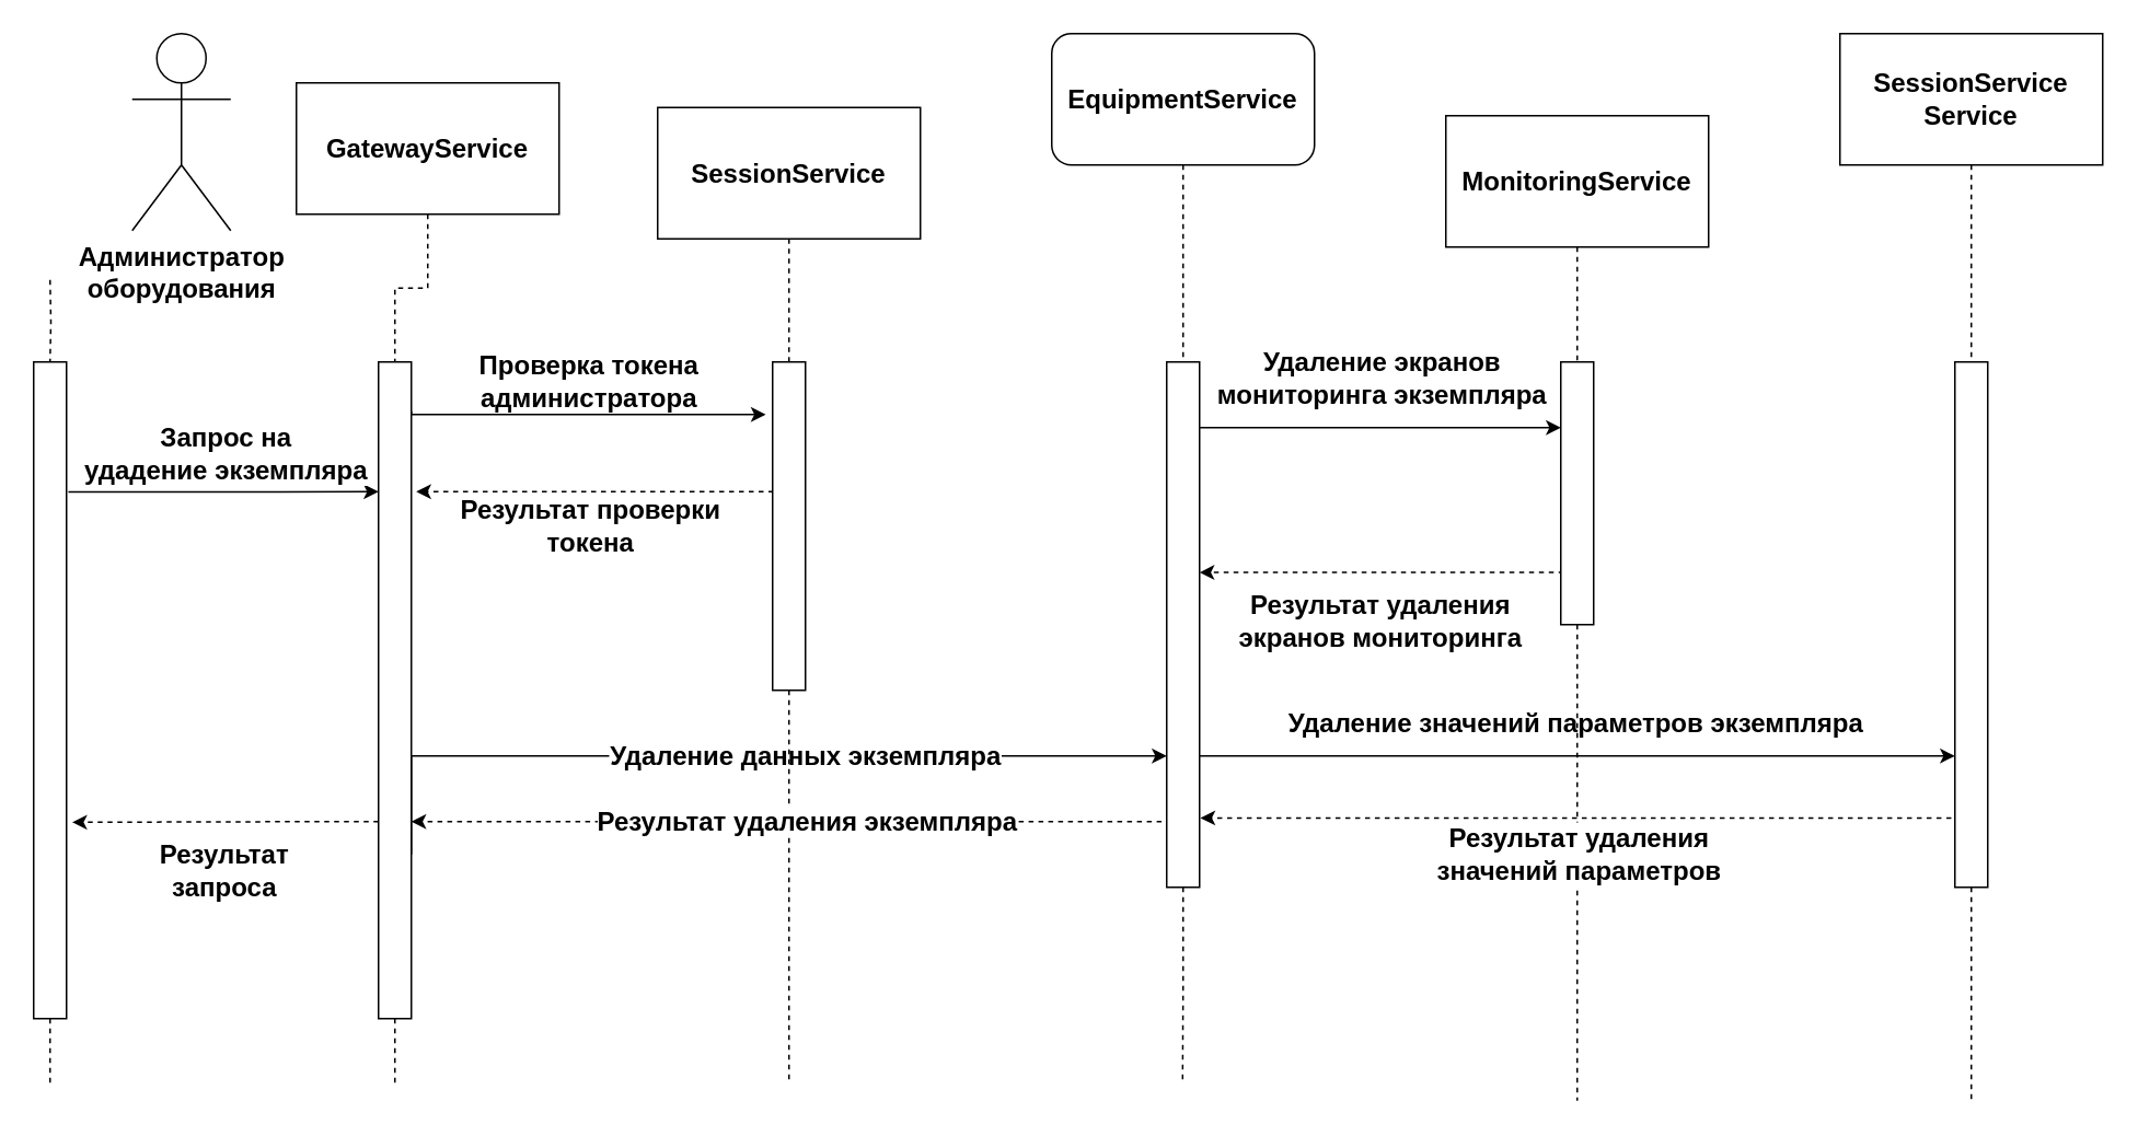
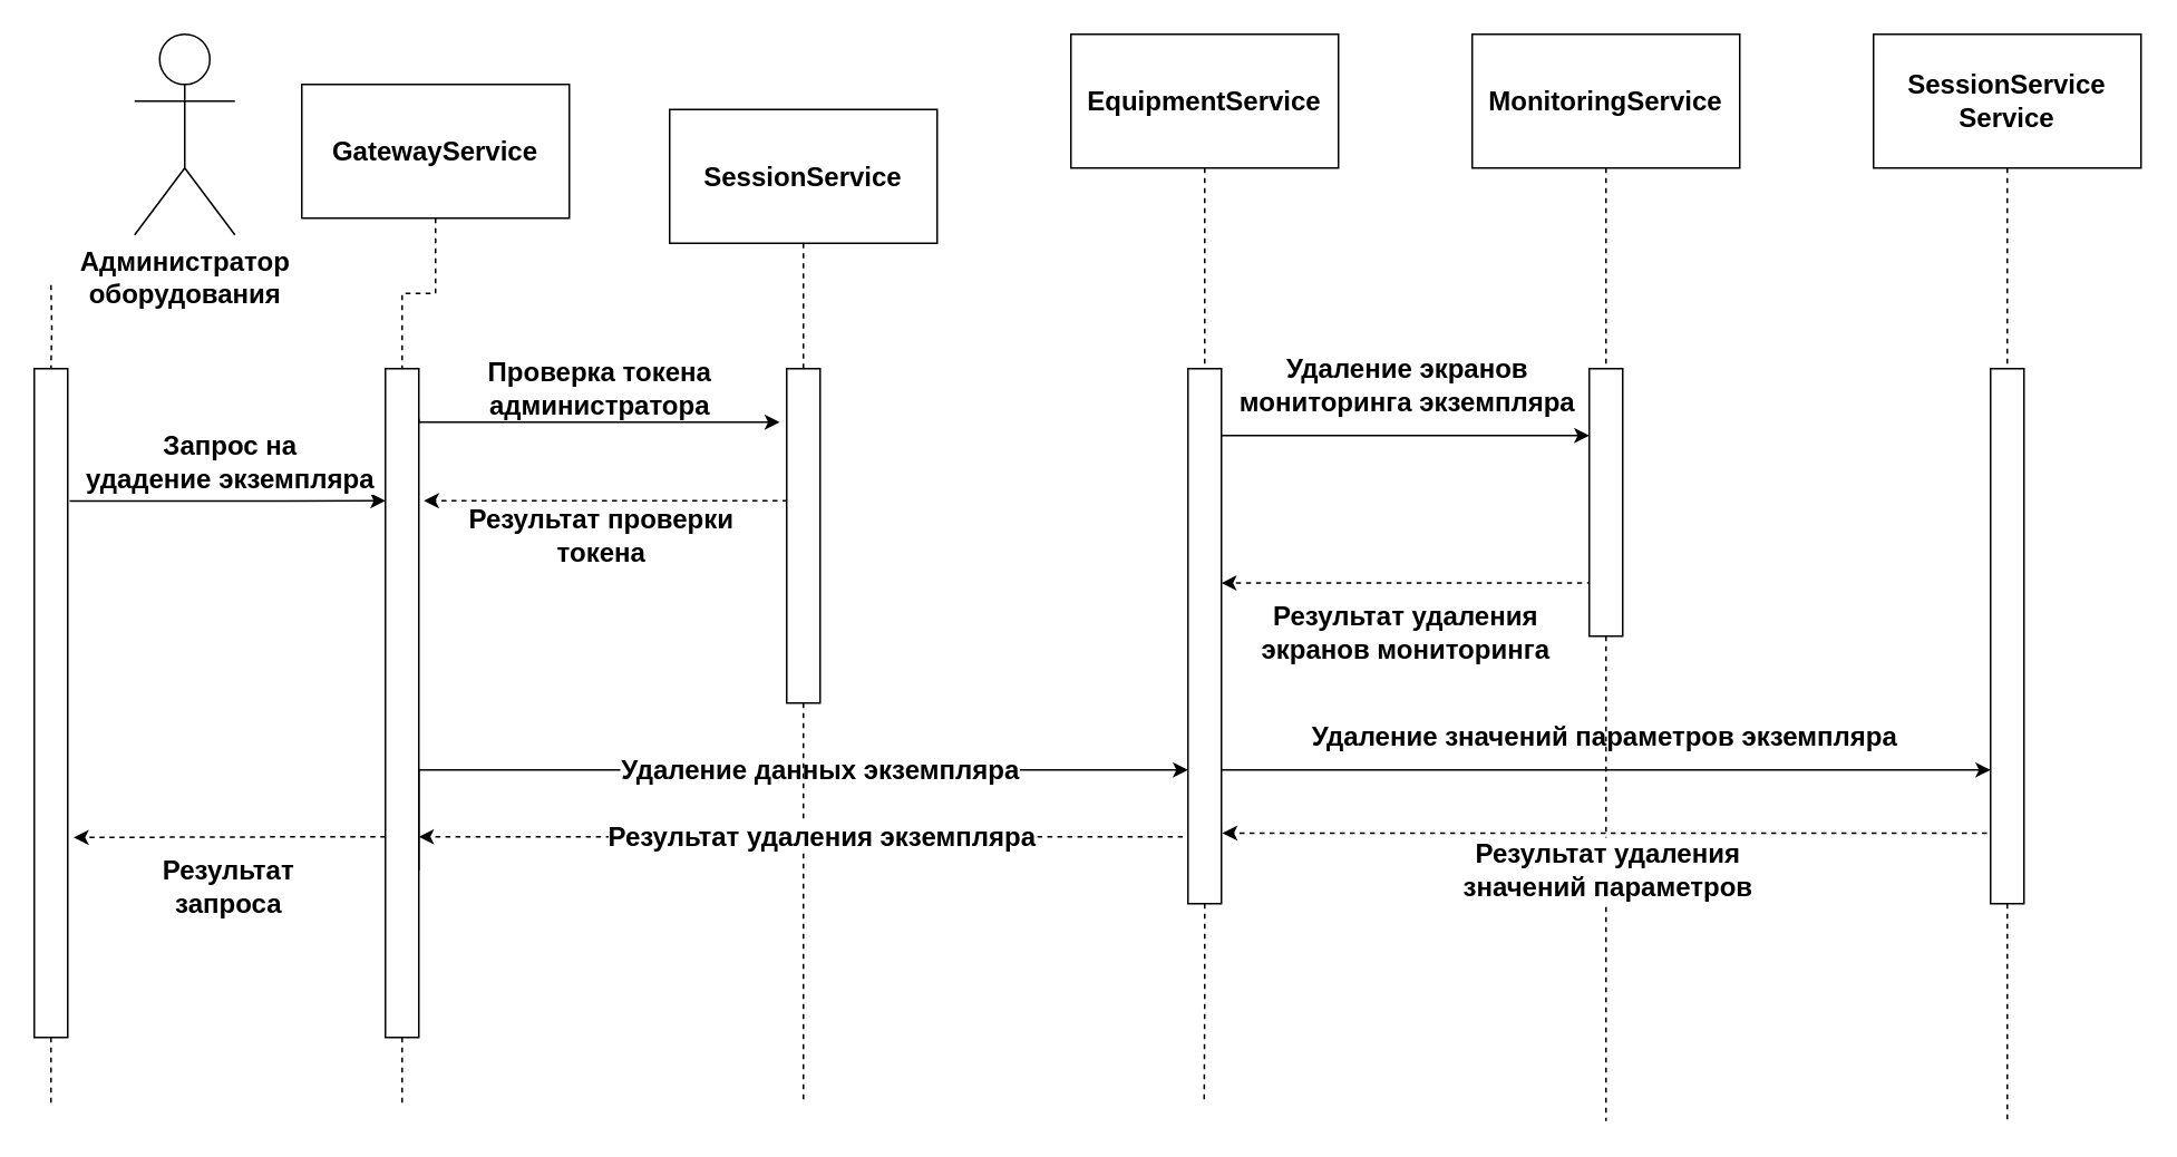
  <mxCell id="0" />
  <mxCell id="1" parent="0" />
  <mxCell id="2" style="edgeStyle=orthogonalEdgeStyle;rounded=0;orthogonalLoop=1;jettySize=auto;html=1;endArrow=none;endFill=0;dashed=1;fontSize=16;fontStyle=1" parent="1" target="6" edge="1"><mxGeometry relative="1" as="geometry"><mxPoint x="30" y="170" as="sourcePoint" /></mxGeometry></mxCell>
  <mxCell id="3" value="Администратор&lt;br&gt;оборудования" style="shape=umlActor;verticalLabelPosition=bottom;verticalAlign=top;html=1;outlineConnect=0;fontSize=16;fontStyle=1" parent="1" vertex="1"><mxGeometry x="80" y="20" width="60" height="120" as="geometry" /></mxCell>
  <mxCell id="4" style="edgeStyle=orthogonalEdgeStyle;rounded=0;orthogonalLoop=1;jettySize=auto;html=1;exitX=0.5;exitY=1;exitDx=0;exitDy=0;dashed=1;endArrow=none;endFill=0;fontSize=16;fontStyle=1" parent="1" source="6" edge="1"><mxGeometry relative="1" as="geometry"><mxPoint x="30" y="660" as="targetPoint" /></mxGeometry></mxCell>
  <mxCell id="5" value="Запрос на&lt;br&gt;удадение экземпляра" style="edgeStyle=orthogonalEdgeStyle;rounded=0;orthogonalLoop=1;jettySize=auto;html=1;exitX=1.056;exitY=0.198;exitDx=0;exitDy=0;endArrow=classic;endFill=1;fontSize=16;fontStyle=1;exitPerimeter=0;" parent="1" source="6" edge="1"><mxGeometry x="0.019" y="-22" relative="1" as="geometry"><mxPoint x="230" y="299" as="targetPoint" /><mxPoint y="-45" as="offset" /></mxGeometry></mxCell>
  <mxCell id="6" value="" style="rounded=0;whiteSpace=wrap;html=1;fontSize=16;fontStyle=1" parent="1" vertex="1"><mxGeometry x="20" y="220" width="20" height="400" as="geometry" /></mxCell>
  <mxCell id="7" style="edgeStyle=orthogonalEdgeStyle;rounded=0;orthogonalLoop=1;jettySize=auto;html=1;exitX=0.5;exitY=1;exitDx=0;exitDy=0;dashed=1;endArrow=none;endFill=0;fontSize=16;fontStyle=1" parent="1" source="8" target="17" edge="1"><mxGeometry relative="1" as="geometry" /></mxCell>
  <mxCell id="8" value="GatewayService" style="rounded=0;whiteSpace=wrap;html=1;fontSize=16;fontStyle=1" parent="1" vertex="1"><mxGeometry x="180" y="50" width="160" height="80" as="geometry" /></mxCell>
  <mxCell id="9" style="edgeStyle=orthogonalEdgeStyle;rounded=0;orthogonalLoop=1;jettySize=auto;html=1;exitX=0.5;exitY=1;exitDx=0;exitDy=0;dashed=1;endArrow=none;endFill=0;fontSize=16;fontStyle=1" parent="1" source="10" target="20" edge="1"><mxGeometry relative="1" as="geometry" /></mxCell>
  <mxCell id="10" value="SessionService" style="rounded=0;whiteSpace=wrap;html=1;fontSize=16;fontStyle=1" parent="1" vertex="1"><mxGeometry x="400" y="65" width="160" height="80" as="geometry" /></mxCell>
  <mxCell id="11" style="edgeStyle=orthogonalEdgeStyle;rounded=0;orthogonalLoop=1;jettySize=auto;html=1;exitX=0.5;exitY=1;exitDx=0;exitDy=0;dashed=1;endArrow=none;endFill=0;fontSize=16;fontStyle=1" parent="1" source="12" target="25" edge="1"><mxGeometry relative="1" as="geometry" /></mxCell>
- <mxCell id="12" value="EquipmentService" style="whiteSpace=wrap;html=1;fontSize=16;fontStyle=1;rounded=1;" parent="1" vertex="1"><mxGeometry x="640" y="20" width="160" height="80" as="geometry" /></mxCell>
+ <mxCell id="12" value="EquipmentService" style="rounded=0;whiteSpace=wrap;html=1;fontSize=16;fontStyle=1" parent="1" vertex="1"><mxGeometry x="640" y="20" width="160" height="80" as="geometry" /></mxCell>
  <mxCell id="13" value="Проверка токена&lt;br&gt;администратора" style="edgeStyle=orthogonalEdgeStyle;rounded=0;orthogonalLoop=1;jettySize=auto;html=1;endArrow=classic;endFill=1;fontSize=16;fontStyle=1;entryX=-0.209;entryY=0.16;entryDx=0;entryDy=0;entryPerimeter=0;" parent="1" target="20" edge="1"><mxGeometry y="20" relative="1" as="geometry"><mxPoint x="250" y="250" as="sourcePoint" /><mxPoint x="510" y="250" as="targetPoint" /><mxPoint x="1" as="offset" /><Array as="points"><mxPoint x="250" y="252" /></Array></mxGeometry></mxCell>
  <mxCell id="14" value="Удаление данных экземпляра" style="edgeStyle=orthogonalEdgeStyle;rounded=0;orthogonalLoop=1;jettySize=auto;html=1;entryX=0;entryY=0.75;entryDx=0;entryDy=0;endArrow=classic;endFill=1;fontSize=16;fontStyle=1;exitX=1;exitY=0.75;exitDx=0;exitDy=0;" parent="1" source="17" target="25" edge="1"><mxGeometry x="0.154" relative="1" as="geometry"><Array as="points"><mxPoint x="250" y="460" /></Array><mxPoint as="offset" /></mxGeometry></mxCell>
  <mxCell id="15" style="edgeStyle=orthogonalEdgeStyle;rounded=0;orthogonalLoop=1;jettySize=auto;html=1;exitX=0.5;exitY=1;exitDx=0;exitDy=0;dashed=1;fontSize=16;endArrow=none;endFill=0;" parent="1" source="17" edge="1"><mxGeometry relative="1" as="geometry"><mxPoint x="240" y="660" as="targetPoint" /></mxGeometry></mxCell>
  <mxCell id="16" value="&lt;b&gt;Результат &lt;br&gt;запроса&lt;/b&gt;" style="edgeStyle=orthogonalEdgeStyle;rounded=0;orthogonalLoop=1;jettySize=auto;html=1;entryX=1.174;entryY=0.701;entryDx=0;entryDy=0;dashed=1;fontSize=16;endArrow=classic;endFill=1;entryPerimeter=0;" parent="1" source="17" target="6" edge="1"><mxGeometry x="0.009" y="30" relative="1" as="geometry"><mxPoint as="offset" /><Array as="points"><mxPoint x="190" y="500" /><mxPoint x="190" y="500" /></Array></mxGeometry></mxCell>
  <mxCell id="17" value="" style="rounded=0;whiteSpace=wrap;html=1;fontSize=16;fontStyle=1" parent="1" vertex="1"><mxGeometry x="230" y="220" width="20" height="400" as="geometry" /></mxCell>
  <mxCell id="18" value="Результат проверки&lt;br&gt;токена" style="edgeStyle=orthogonalEdgeStyle;rounded=0;orthogonalLoop=1;jettySize=auto;html=1;endArrow=classic;endFill=1;dashed=1;fontSize=16;fontStyle=1;exitX=0.026;exitY=0.425;exitDx=0;exitDy=0;exitPerimeter=0;" parent="1" source="20" edge="1"><mxGeometry x="0.043" y="21" relative="1" as="geometry"><mxPoint x="509" y="299" as="sourcePoint" /><mxPoint x="253" y="299" as="targetPoint" /><mxPoint x="-1" as="offset" /><Array as="points"><mxPoint x="471" y="299" /></Array></mxGeometry></mxCell>
  <mxCell id="19" style="edgeStyle=orthogonalEdgeStyle;rounded=0;orthogonalLoop=1;jettySize=auto;html=1;exitX=0.5;exitY=1;exitDx=0;exitDy=0;dashed=1;fontSize=16;endArrow=none;endFill=0;" parent="1" source="20" edge="1"><mxGeometry relative="1" as="geometry"><mxPoint x="480" y="660" as="targetPoint" /></mxGeometry></mxCell>
  <mxCell id="20" value="" style="rounded=0;whiteSpace=wrap;html=1;fontSize=16;fontStyle=1" parent="1" vertex="1"><mxGeometry x="470" y="220" width="20" height="200" as="geometry" /></mxCell>
  <mxCell id="21" value="Результат удаления экземпляра" style="edgeStyle=orthogonalEdgeStyle;rounded=0;orthogonalLoop=1;jettySize=auto;html=1;endArrow=classic;endFill=1;dashed=1;fontSize=16;fontStyle=1;exitX=0.085;exitY=0.935;exitDx=0;exitDy=0;exitPerimeter=0;" parent="1" source="25" edge="1"><mxGeometry relative="1" as="geometry"><mxPoint x="788" y="489" as="sourcePoint" /><mxPoint x="250" y="500" as="targetPoint" /><Array as="points"><mxPoint x="712" y="500" /></Array></mxGeometry></mxCell>
  <mxCell id="22" style="edgeStyle=orthogonalEdgeStyle;rounded=0;orthogonalLoop=1;jettySize=auto;html=1;exitX=0.5;exitY=1;exitDx=0;exitDy=0;dashed=1;fontSize=16;endArrow=none;endFill=0;" parent="1" source="25" edge="1"><mxGeometry relative="1" as="geometry"><mxPoint x="719.69" y="660" as="targetPoint" /></mxGeometry></mxCell>
  <mxCell id="23" value="&lt;span style=&quot;font-size: 16px&quot;&gt;&lt;b&gt;Удаление экранов&lt;br&gt;мониторинга экземпляра&lt;/b&gt;&lt;/span&gt;" style="edgeStyle=orthogonalEdgeStyle;rounded=0;orthogonalLoop=1;jettySize=auto;html=1;exitX=0.968;exitY=0.159;exitDx=0;exitDy=0;entryX=0;entryY=0.25;entryDx=0;entryDy=0;endArrow=classic;endFill=1;exitPerimeter=0;" parent="1" source="25" target="30" edge="1"><mxGeometry x="0.05" y="30" relative="1" as="geometry"><Array as="points"><mxPoint x="729" y="260" /></Array><mxPoint as="offset" /></mxGeometry></mxCell>
  <mxCell id="24" value="&lt;span style=&quot;font-size: 16px&quot;&gt;&lt;b&gt;Удаление значений параметров экземпляра&lt;/b&gt;&lt;/span&gt;" style="edgeStyle=orthogonalEdgeStyle;rounded=0;orthogonalLoop=1;jettySize=auto;html=1;exitX=1;exitY=0.75;exitDx=0;exitDy=0;entryX=0;entryY=0.75;entryDx=0;entryDy=0;endArrow=classic;endFill=1;" parent="1" source="25" target="35" edge="1"><mxGeometry y="20" relative="1" as="geometry"><mxPoint x="-1" as="offset" /></mxGeometry></mxCell>
  <mxCell id="25" value="" style="rounded=0;whiteSpace=wrap;html=1;fontSize=16;fontStyle=1" parent="1" vertex="1"><mxGeometry x="710" y="220" width="20" height="320" as="geometry" /></mxCell>
  <mxCell id="26" style="edgeStyle=orthogonalEdgeStyle;rounded=0;orthogonalLoop=1;jettySize=auto;html=1;exitX=0.5;exitY=1;exitDx=0;exitDy=0;endArrow=none;endFill=0;dashed=1;" parent="1" source="27" target="30" edge="1"><mxGeometry relative="1" as="geometry" /></mxCell>
- <mxCell id="27" value="MonitoringService" style="rounded=0;whiteSpace=wrap;html=1;fontSize=16;fontStyle=1" parent="1" vertex="1"><mxGeometry x="880" y="70" width="160" height="80" as="geometry" /></mxCell>
+ <mxCell id="27" value="MonitoringService" style="rounded=0;whiteSpace=wrap;html=1;fontSize=16;fontStyle=1" parent="1" vertex="1"><mxGeometry x="880" y="20" width="160" height="80" as="geometry" /></mxCell>
  <mxCell id="28" style="edgeStyle=orthogonalEdgeStyle;rounded=0;orthogonalLoop=1;jettySize=auto;html=1;exitX=0.5;exitY=1;exitDx=0;exitDy=0;dashed=1;endArrow=none;endFill=0;" parent="1" source="30" edge="1"><mxGeometry relative="1" as="geometry"><mxPoint x="960" y="670" as="targetPoint" /></mxGeometry></mxCell>
  <mxCell id="29" value="&lt;font style=&quot;font-size: 16px&quot;&gt;&lt;b&gt;Результат удаления&lt;br&gt;экранов мониторинга&lt;/b&gt;&lt;/font&gt;" style="edgeStyle=orthogonalEdgeStyle;rounded=0;orthogonalLoop=1;jettySize=auto;html=1;exitX=0.085;exitY=0.801;exitDx=0;exitDy=0;endArrow=classic;endFill=1;dashed=1;exitPerimeter=0;" parent="1" source="30" target="25" edge="1"><mxGeometry x="0.007" y="-30" relative="1" as="geometry"><Array as="points"><mxPoint x="790" y="348" /><mxPoint x="790" y="348" /></Array><mxPoint y="60" as="offset" /></mxGeometry></mxCell>
  <mxCell id="30" value="" style="rounded=0;whiteSpace=wrap;html=1;fontSize=16;fontStyle=1" parent="1" vertex="1"><mxGeometry x="950" y="220" width="20" height="160" as="geometry" /></mxCell>
  <mxCell id="31" style="edgeStyle=orthogonalEdgeStyle;rounded=0;orthogonalLoop=1;jettySize=auto;html=1;exitX=0.5;exitY=1;exitDx=0;exitDy=0;endArrow=none;endFill=0;dashed=1;" parent="1" source="32" target="35" edge="1"><mxGeometry relative="1" as="geometry" /></mxCell>
  <mxCell id="32" value="SessionService&lt;br&gt;Service" style="rounded=0;whiteSpace=wrap;html=1;fontSize=16;fontStyle=1" parent="1" vertex="1"><mxGeometry x="1120" y="20" width="160" height="80" as="geometry" /></mxCell>
  <mxCell id="33" style="edgeStyle=orthogonalEdgeStyle;rounded=0;orthogonalLoop=1;jettySize=auto;html=1;exitX=0.5;exitY=1;exitDx=0;exitDy=0;dashed=1;endArrow=none;endFill=0;" parent="1" source="35" edge="1"><mxGeometry relative="1" as="geometry"><mxPoint x="1200" y="670" as="targetPoint" /></mxGeometry></mxCell>
  <mxCell id="34" value="&lt;font style=&quot;font-size: 16px&quot;&gt;&lt;b&gt;Результат удаления&lt;br&gt;значений параметров&lt;/b&gt;&lt;/font&gt;" style="edgeStyle=orthogonalEdgeStyle;rounded=0;orthogonalLoop=1;jettySize=auto;html=1;exitX=0;exitY=0.5;exitDx=0;exitDy=0;entryX=1.026;entryY=0.868;entryDx=0;entryDy=0;entryPerimeter=0;endArrow=classic;endFill=1;dashed=1;" parent="1" source="35" target="25" edge="1"><mxGeometry x="0.205" y="22" relative="1" as="geometry"><Array as="points"><mxPoint x="1190" y="498" /></Array><mxPoint x="1" as="offset" /></mxGeometry></mxCell>
  <mxCell id="35" value="" style="rounded=0;whiteSpace=wrap;html=1;fontSize=16;fontStyle=1" parent="1" vertex="1"><mxGeometry x="1190" y="220" width="20" height="320" as="geometry" /></mxCell>
